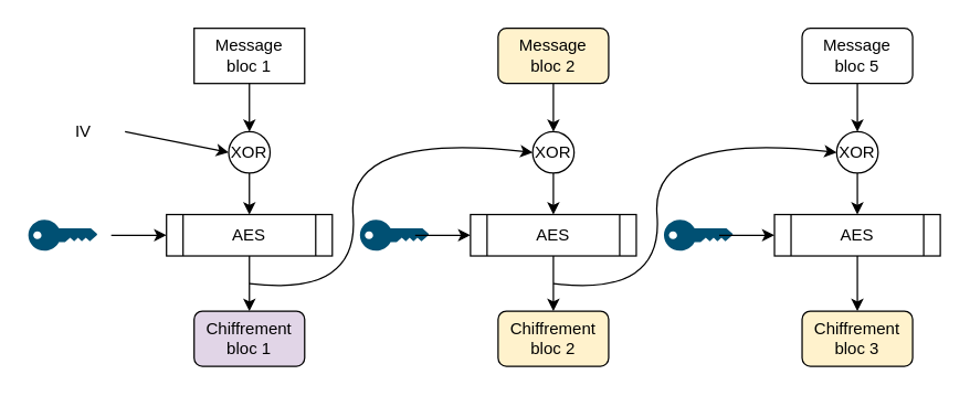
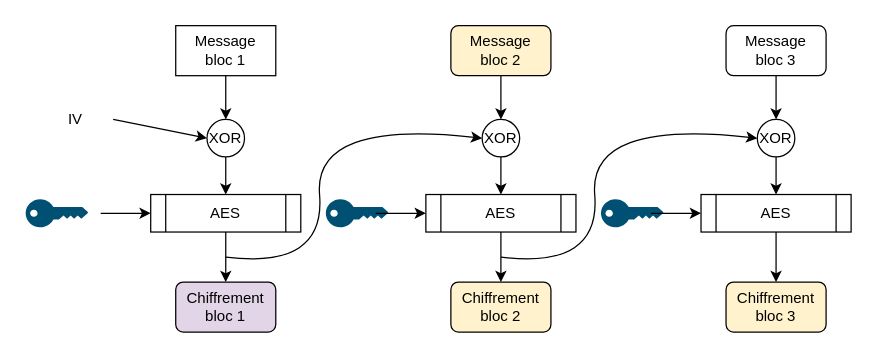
  <mxCell id="0" />
  <mxCell id="1" parent="0" />
  <mxCell id="2" value="&lt;div&gt;Message&lt;/div&gt;&lt;div&gt;bloc 1&lt;br&gt;&lt;/div&gt;" style="whiteSpace=wrap;html=1;rounded=0;" vertex="1" parent="1"><mxGeometry x="140" y="20" width="80" height="40" as="geometry" /></mxCell>
  <mxCell id="3" value="IV" style="text;html=1;strokeColor=none;fillColor=none;align=center;verticalAlign=middle;whiteSpace=wrap;rounded=0;" vertex="1" parent="1"><mxGeometry x="30" y="80" width="60" height="30" as="geometry" /></mxCell>
  <mxCell id="4" value="" style="endArrow=classic;html=1;rounded=0;exitX=1;exitY=0.5;exitDx=0;exitDy=0;entryX=0;entryY=0.5;entryDx=0;entryDy=0;" edge="1" parent="1" source="3" target="5"><mxGeometry width="50" height="50" relative="1" as="geometry"><mxPoint x="370" y="285" as="sourcePoint" /><mxPoint x="160" y="110" as="targetPoint" /></mxGeometry></mxCell>
  <mxCell id="5" value="XOR" style="ellipse;whiteSpace=wrap;html=1;aspect=fixed;" vertex="1" parent="1"><mxGeometry x="165" y="95" width="30" height="30" as="geometry" /></mxCell>
  <mxCell id="6" value="" style="endArrow=classic;html=1;rounded=0;exitX=0.5;exitY=1;exitDx=0;exitDy=0;entryX=0.5;entryY=0;entryDx=0;entryDy=0;" edge="1" parent="1" source="2" target="5"><mxGeometry width="50" height="50" relative="1" as="geometry"><mxPoint x="370" y="285" as="sourcePoint" /><mxPoint x="420" y="235" as="targetPoint" /></mxGeometry></mxCell>
  <mxCell id="7" value="" style="endArrow=classic;html=1;rounded=0;exitX=0.5;exitY=1;exitDx=0;exitDy=0;" edge="1" parent="1" source="5"><mxGeometry width="50" height="50" relative="1" as="geometry"><mxPoint x="370" y="285" as="sourcePoint" /><mxPoint x="180" y="155" as="targetPoint" /></mxGeometry></mxCell>
  <mxCell id="8" value="AES" style="shape=process;whiteSpace=wrap;html=1;backgroundOutline=1;" vertex="1" parent="1"><mxGeometry x="120" y="155" width="120" height="30" as="geometry" /></mxCell>
  <mxCell id="9" value="" style="endArrow=classic;html=1;rounded=0;entryX=0;entryY=0.5;entryDx=0;entryDy=0;" edge="1" parent="1" target="8"><mxGeometry width="50" height="50" relative="1" as="geometry"><mxPoint x="80" y="170" as="sourcePoint" /><mxPoint x="420" y="235" as="targetPoint" /></mxGeometry></mxCell>
  <mxCell id="10" value="" style="points=[[0,0.5,0],[0.24,0,0],[0.5,0.28,0],[0.995,0.475,0],[0.5,0.72,0],[0.24,1,0]];verticalLabelPosition=bottom;sketch=0;html=1;verticalAlign=top;aspect=fixed;align=center;pointerEvents=1;shape=mxgraph.cisco19.key;fillColor=#005073;strokeColor=none;" vertex="1" parent="1"><mxGeometry x="20" y="158.75" width="50" height="22.5" as="geometry" /></mxCell>
  <mxCell id="11" value="" style="endArrow=classic;html=1;rounded=0;exitX=0.5;exitY=1;exitDx=0;exitDy=0;" edge="1" parent="1" source="8"><mxGeometry width="50" height="50" relative="1" as="geometry"><mxPoint x="370" y="285" as="sourcePoint" /><mxPoint x="180" y="225" as="targetPoint" /></mxGeometry></mxCell>
  <mxCell id="12" value="&lt;div&gt;Chiffrement&lt;/div&gt;&lt;div&gt;bloc 1&lt;br&gt;&lt;/div&gt;" style="rounded=1;whiteSpace=wrap;html=1;fillColor=#e1d5e7;" vertex="1" parent="1"><mxGeometry x="140" y="225" width="80" height="40" as="geometry" /></mxCell>
  <mxCell id="13" value="&lt;div&gt;Message&lt;/div&gt;&lt;div&gt;bloc 2&lt;br&gt;&lt;/div&gt;" style="rounded=1;whiteSpace=wrap;html=1;fillColor=#fff2cc;" vertex="1" parent="1"><mxGeometry x="360" y="20" width="80" height="40" as="geometry" /></mxCell>
  <mxCell id="14" value="&lt;div&gt;Chiffrement&lt;/div&gt;&lt;div&gt;bloc 2&lt;br&gt;&lt;/div&gt;" style="rounded=1;whiteSpace=wrap;html=1;fillColor=#fff2cc;" vertex="1" parent="1"><mxGeometry x="360" y="225" width="80" height="40" as="geometry" /></mxCell>
  <mxCell id="15" value="AES" style="shape=process;whiteSpace=wrap;html=1;backgroundOutline=1;" vertex="1" parent="1"><mxGeometry x="340" y="155" width="120" height="30" as="geometry" /></mxCell>
  <mxCell id="16" value="XOR" style="ellipse;whiteSpace=wrap;html=1;aspect=fixed;" vertex="1" parent="1"><mxGeometry x="385" y="95" width="30" height="30" as="geometry" /></mxCell>
  <mxCell id="17" value="" style="endArrow=classic;html=1;rounded=0;exitX=0.5;exitY=1;exitDx=0;exitDy=0;entryX=0.5;entryY=0;entryDx=0;entryDy=0;" edge="1" parent="1"><mxGeometry width="50" height="50" relative="1" as="geometry"><mxPoint x="400" y="60" as="sourcePoint" /><mxPoint x="400" y="95" as="targetPoint" /></mxGeometry></mxCell>
  <mxCell id="18" value="" style="endArrow=classic;html=1;rounded=0;exitX=0.5;exitY=1;exitDx=0;exitDy=0;" edge="1" parent="1"><mxGeometry width="50" height="50" relative="1" as="geometry"><mxPoint x="400" y="125" as="sourcePoint" /><mxPoint x="400" y="155" as="targetPoint" /></mxGeometry></mxCell>
  <mxCell id="19" value="" style="endArrow=classic;html=1;rounded=0;exitX=0.5;exitY=1;exitDx=0;exitDy=0;" edge="1" parent="1"><mxGeometry width="50" height="50" relative="1" as="geometry"><mxPoint x="400" y="185" as="sourcePoint" /><mxPoint x="400" y="225" as="targetPoint" /></mxGeometry></mxCell>
  <mxCell id="20" value="" style="points=[[0,0.5,0],[0.24,0,0],[0.5,0.28,0],[0.995,0.475,0],[0.5,0.72,0],[0.24,1,0]];verticalLabelPosition=bottom;sketch=0;html=1;verticalAlign=top;aspect=fixed;align=center;pointerEvents=1;shape=mxgraph.cisco19.key;fillColor=#005073;strokeColor=none;" vertex="1" parent="1"><mxGeometry x="260" y="158.75" width="50" height="22.5" as="geometry" /></mxCell>
  <mxCell id="21" value="" style="endArrow=classic;html=1;rounded=0;entryX=0;entryY=0.5;entryDx=0;entryDy=0;" edge="1" parent="1"><mxGeometry width="50" height="50" relative="1" as="geometry"><mxPoint x="300" y="170" as="sourcePoint" /><mxPoint x="340" y="170" as="targetPoint" /></mxGeometry></mxCell>
  <mxCell id="22" value="" style="curved=1;endArrow=classic;html=1;rounded=0;entryX=0;entryY=0.5;entryDx=0;entryDy=0;" edge="1" parent="1" target="16"><mxGeometry width="50" height="50" relative="1" as="geometry"><mxPoint x="180" y="205" as="sourcePoint" /><mxPoint x="420" y="215" as="targetPoint" /><Array as="points"><mxPoint x="260" y="215" /><mxPoint x="250" y="95" /></Array></mxGeometry></mxCell>
- <mxCell id="23" value="&lt;div&gt;Message&lt;/div&gt;&lt;div&gt;bloc 5&lt;br&gt;&lt;/div&gt;" style="rounded=1;whiteSpace=wrap;html=1;" vertex="1" parent="1"><mxGeometry x="580" y="20" width="80" height="40" as="geometry" /></mxCell>
+ <mxCell id="23" value="&lt;div&gt;Message&lt;/div&gt;&lt;div&gt;bloc 3&lt;br&gt;&lt;/div&gt;" style="rounded=1;whiteSpace=wrap;html=1;" vertex="1" parent="1"><mxGeometry x="580" y="20" width="80" height="40" as="geometry" /></mxCell>
  <mxCell id="24" value="&lt;div&gt;Chiffrement&lt;/div&gt;&lt;div&gt;bloc 3&lt;br&gt;&lt;/div&gt;" style="rounded=1;whiteSpace=wrap;html=1;fillColor=#fff2cc;" vertex="1" parent="1"><mxGeometry x="580" y="225" width="80" height="40" as="geometry" /></mxCell>
  <mxCell id="25" value="AES" style="shape=process;whiteSpace=wrap;html=1;backgroundOutline=1;" vertex="1" parent="1"><mxGeometry x="560" y="155" width="120" height="30" as="geometry" /></mxCell>
  <mxCell id="26" value="XOR" style="ellipse;whiteSpace=wrap;html=1;aspect=fixed;" vertex="1" parent="1"><mxGeometry x="605" y="95" width="30" height="30" as="geometry" /></mxCell>
  <mxCell id="27" value="" style="endArrow=classic;html=1;rounded=0;exitX=0.5;exitY=1;exitDx=0;exitDy=0;entryX=0.5;entryY=0;entryDx=0;entryDy=0;" edge="1" parent="1"><mxGeometry width="50" height="50" relative="1" as="geometry"><mxPoint x="620" y="60" as="sourcePoint" /><mxPoint x="620" y="95" as="targetPoint" /></mxGeometry></mxCell>
  <mxCell id="28" value="" style="endArrow=classic;html=1;rounded=0;exitX=0.5;exitY=1;exitDx=0;exitDy=0;" edge="1" parent="1"><mxGeometry width="50" height="50" relative="1" as="geometry"><mxPoint x="620" y="125" as="sourcePoint" /><mxPoint x="620" y="155" as="targetPoint" /></mxGeometry></mxCell>
  <mxCell id="29" value="" style="endArrow=classic;html=1;rounded=0;exitX=0.5;exitY=1;exitDx=0;exitDy=0;" edge="1" parent="1"><mxGeometry width="50" height="50" relative="1" as="geometry"><mxPoint x="620" y="185" as="sourcePoint" /><mxPoint x="620" y="225" as="targetPoint" /></mxGeometry></mxCell>
  <mxCell id="30" value="" style="points=[[0,0.5,0],[0.24,0,0],[0.5,0.28,0],[0.995,0.475,0],[0.5,0.72,0],[0.24,1,0]];verticalLabelPosition=bottom;sketch=0;html=1;verticalAlign=top;aspect=fixed;align=center;pointerEvents=1;shape=mxgraph.cisco19.key;fillColor=#005073;strokeColor=none;" vertex="1" parent="1"><mxGeometry x="480" y="158.75" width="50" height="22.5" as="geometry" /></mxCell>
  <mxCell id="31" value="" style="endArrow=classic;html=1;rounded=0;entryX=0;entryY=0.5;entryDx=0;entryDy=0;" edge="1" parent="1"><mxGeometry width="50" height="50" relative="1" as="geometry"><mxPoint x="520" y="170" as="sourcePoint" /><mxPoint x="560" y="170" as="targetPoint" /></mxGeometry></mxCell>
  <mxCell id="32" value="" style="curved=1;endArrow=classic;html=1;rounded=0;entryX=0;entryY=0.5;entryDx=0;entryDy=0;" edge="1" target="26" parent="1"><mxGeometry width="50" height="50" relative="1" as="geometry"><mxPoint x="400" y="205" as="sourcePoint" /><mxPoint x="640" y="215" as="targetPoint" /><Array as="points"><mxPoint x="480" y="215" /><mxPoint x="470" y="95" /></Array></mxGeometry></mxCell>
